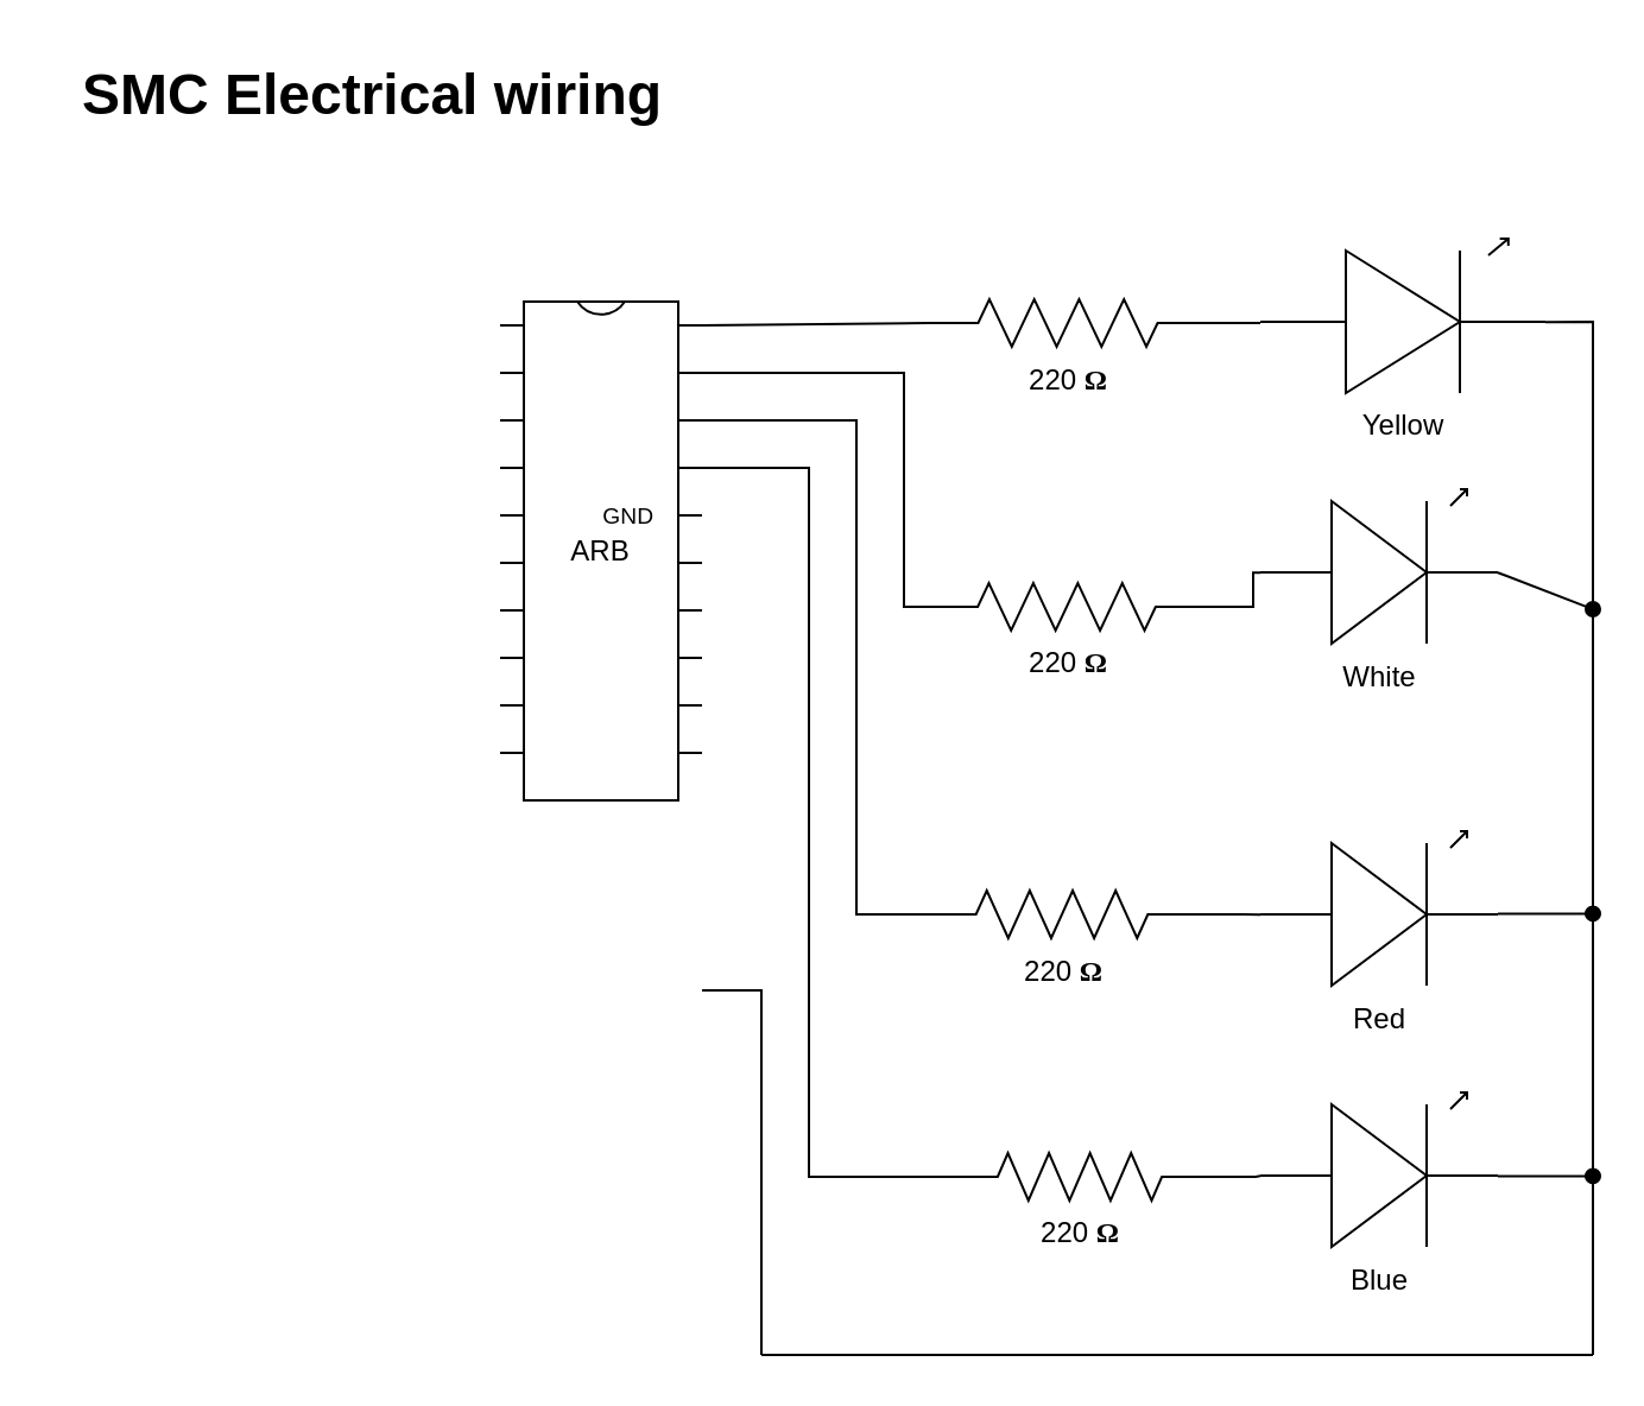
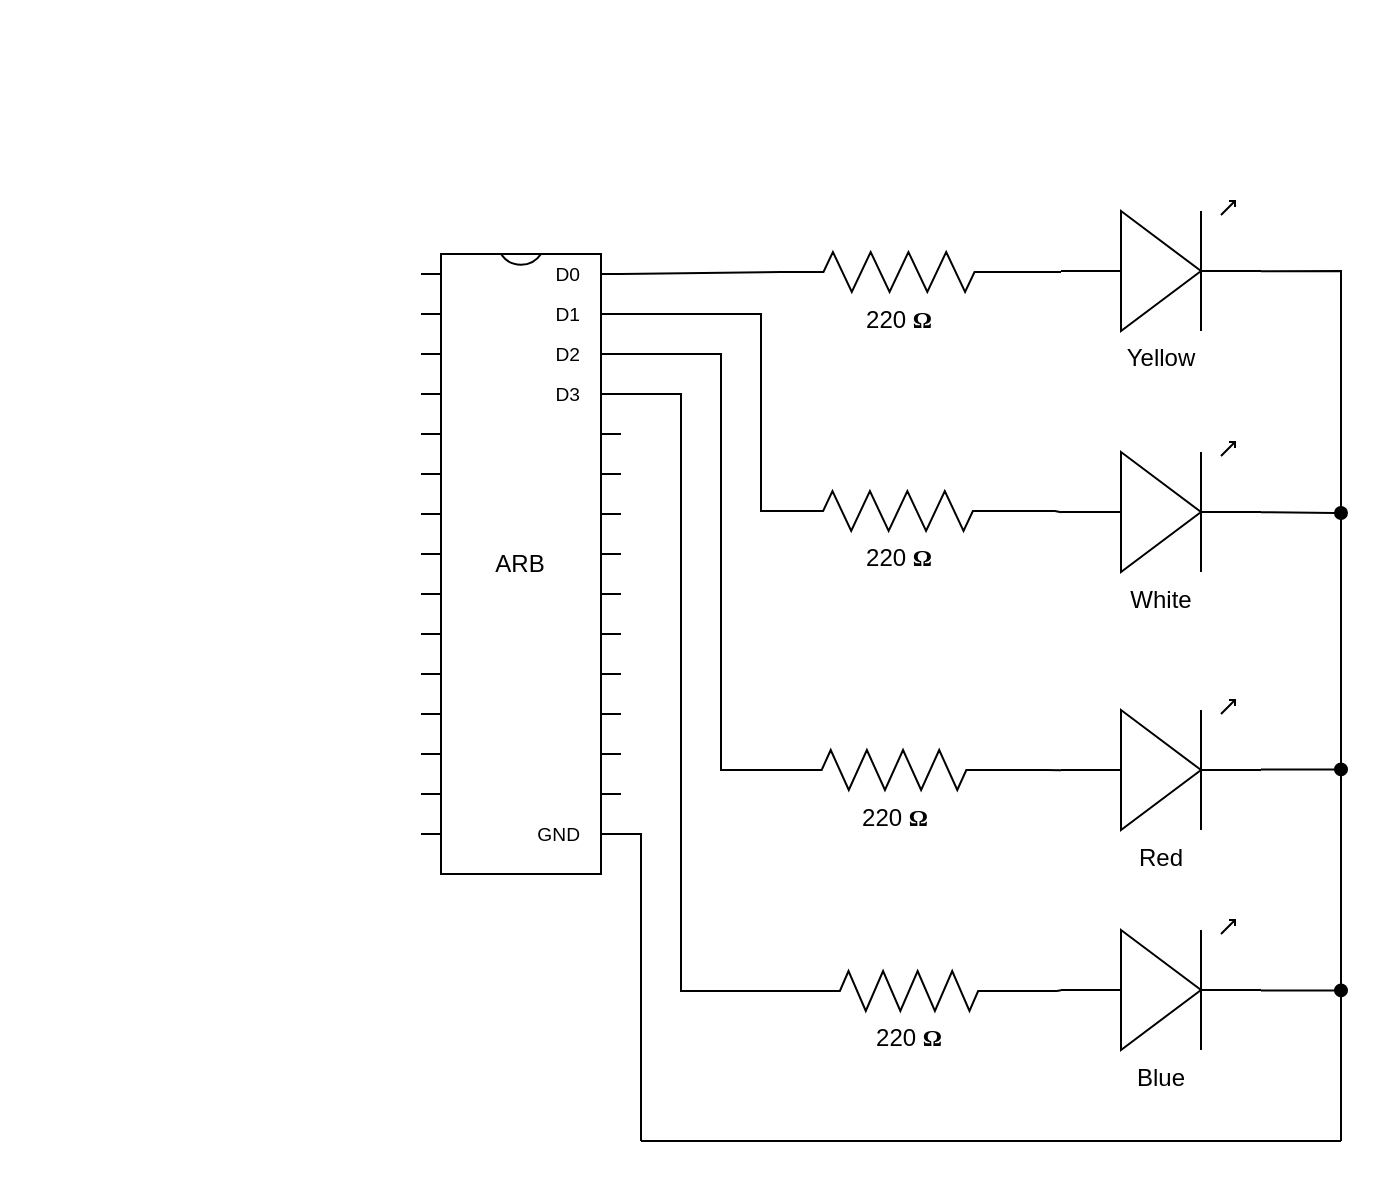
  <mxCell id="0" />
  <mxCell id="1" parent="0" />
- <mxCell id="2" value="Yellow" style="verticalLabelPosition=bottom;shadow=0;dashed=0;align=center;html=1;verticalAlign=top;shape=mxgraph.electrical.opto_electronics.led_1;pointerEvents=1;" vertex="1" parent="1"><mxGeometry x="530" y="100" width="120" height="65" as="geometry" /></mxCell>
- <mxCell id="3" value="White" style="verticalLabelPosition=bottom;shadow=0;dashed=0;align=center;html=1;verticalAlign=top;shape=mxgraph.electrical.opto_electronics.led_1;pointerEvents=1;" vertex="1" parent="1"><mxGeometry x="530" y="205.5" width="100" height="65" as="geometry" /></mxCell>
+ <mxCell id="2" value="Yellow" style="verticalLabelPosition=bottom;shadow=0;dashed=0;align=center;html=1;verticalAlign=top;shape=mxgraph.electrical.opto_electronics.led_1;pointerEvents=1;" vertex="1" parent="1"><mxGeometry x="530" y="100" width="100" height="65" as="geometry" /></mxCell>
+ <mxCell id="3" value="White" style="verticalLabelPosition=bottom;shadow=0;dashed=0;align=center;html=1;verticalAlign=top;shape=mxgraph.electrical.opto_electronics.led_1;pointerEvents=1;" vertex="1" parent="1"><mxGeometry x="530" y="220.5" width="100" height="65" as="geometry" /></mxCell>
  <mxCell id="4" value="Red" style="verticalLabelPosition=bottom;shadow=0;dashed=0;align=center;html=1;verticalAlign=top;shape=mxgraph.electrical.opto_electronics.led_1;pointerEvents=1;" vertex="1" parent="1"><mxGeometry x="530" y="349.5" width="100" height="65" as="geometry" /></mxCell>
  <mxCell id="5" value="Blue" style="verticalLabelPosition=bottom;shadow=0;dashed=0;align=center;html=1;verticalAlign=top;shape=mxgraph.electrical.opto_electronics.led_1;pointerEvents=1;" vertex="1" parent="1"><mxGeometry x="530" y="459.5" width="100" height="65" as="geometry" /></mxCell>
  <mxCell id="6" style="edgeStyle=orthogonalEdgeStyle;rounded=0;orthogonalLoop=1;jettySize=auto;html=1;exitX=1;exitY=0.5;exitDx=0;exitDy=0;exitPerimeter=0;entryX=0;entryY=0.54;entryDx=0;entryDy=0;entryPerimeter=0;endArrow=none;endFill=0;" edge="1" parent="1" source="7" target="2"><mxGeometry relative="1" as="geometry" /></mxCell>
  <mxCell id="7" value="220&amp;nbsp;&lt;b style=&quot;border-color: var(--border-color); font-family: Verdana;&quot;&gt;Ω&lt;/b&gt;" style="pointerEvents=1;verticalLabelPosition=bottom;shadow=0;dashed=0;align=center;html=1;verticalAlign=top;shape=mxgraph.electrical.resistors.resistor_2;" vertex="1" parent="1"><mxGeometry x="390" y="125.5" width="118" height="20" as="geometry" /></mxCell>
  <mxCell id="8" value="" style="edgeStyle=orthogonalEdgeStyle;rounded=0;orthogonalLoop=1;jettySize=auto;html=1;entryX=0;entryY=0.54;entryDx=0;entryDy=0;entryPerimeter=0;endArrow=none;endFill=0;" edge="1" parent="1" source="9" target="5"><mxGeometry relative="1" as="geometry" /></mxCell>
  <mxCell id="9" value="220&amp;nbsp;&lt;b style=&quot;border-color: var(--border-color); font-family: Verdana;&quot;&gt;Ω&lt;/b&gt;" style="pointerEvents=1;verticalLabelPosition=bottom;shadow=0;dashed=0;align=center;html=1;verticalAlign=top;shape=mxgraph.electrical.resistors.resistor_2;" vertex="1" parent="1"><mxGeometry x="400" y="485" width="108" height="20" as="geometry" /></mxCell>
  <mxCell id="10" value="" style="edgeStyle=orthogonalEdgeStyle;rounded=0;orthogonalLoop=1;jettySize=auto;html=1;entryX=0;entryY=0.54;entryDx=0;entryDy=0;entryPerimeter=0;endArrow=none;endFill=0;" edge="1" parent="1" source="11" target="4"><mxGeometry relative="1" as="geometry" /></mxCell>
  <mxCell id="11" value="220&amp;nbsp;&lt;b style=&quot;border-color: var(--border-color); font-family: Verdana;&quot;&gt;Ω&lt;/b&gt;" style="pointerEvents=1;verticalLabelPosition=bottom;shadow=0;dashed=0;align=center;html=1;verticalAlign=top;shape=mxgraph.electrical.resistors.resistor_2;" vertex="1" parent="1"><mxGeometry x="390" y="374.5" width="113" height="20" as="geometry" /></mxCell>
  <mxCell id="12" value="" style="edgeStyle=orthogonalEdgeStyle;rounded=0;orthogonalLoop=1;jettySize=auto;html=1;entryX=0;entryY=0.54;entryDx=0;entryDy=0;entryPerimeter=0;endArrow=none;endFill=0;" edge="1" parent="1" source="13" target="3"><mxGeometry relative="1" as="geometry" /></mxCell>
  <mxCell id="13" value="220&amp;nbsp;&lt;b style=&quot;border-color: var(--border-color); font-family: Verdana;&quot;&gt;Ω&lt;/b&gt;" style="pointerEvents=1;verticalLabelPosition=bottom;shadow=0;dashed=0;align=center;html=1;verticalAlign=top;shape=mxgraph.electrical.resistors.resistor_2;" vertex="1" parent="1"><mxGeometry x="390" y="245" width="117" height="20" as="geometry" /></mxCell>
- <mxCell id="14" value="SMC Electrical wiring" style="text;strokeColor=none;fillColor=none;html=1;fontSize=24;fontStyle=1;verticalAlign=middle;align=center;" vertex="1" parent="1"><mxGeometry x="20" y="20" width="271" height="40" as="geometry" /></mxCell>
- <mxCell id="15" value="ARB" style="shadow=0;dashed=0;align=center;html=1;strokeWidth=1;shape=mxgraph.electrical.logic_gates.dual_inline_ic;whiteSpace=wrap;movable=1;resizable=1;rotatable=1;deletable=1;editable=1;locked=0;connectable=1;fontStyle=0;pinSpacing=20;pinLabelType=cust;labelCount=30;labelNames=,,,,,,,,,,,,,,,GND,,,,,,,,,,,D3,D2,D1,D0;" vertex="1" parent="1"><mxGeometry x="210" y="126.5" width="85" height="210" as="geometry" /></mxCell>
+ <mxCell id="15" value="ARB" style="shadow=0;dashed=0;align=center;html=1;strokeWidth=1;shape=mxgraph.electrical.logic_gates.dual_inline_ic;whiteSpace=wrap;movable=1;resizable=1;rotatable=1;deletable=1;editable=1;locked=0;connectable=1;fontStyle=0;pinSpacing=20;pinLabelType=cust;labelCount=30;labelNames=,,,,,,,,,,,,,,,GND,,,,,,,,,,,D3,D2,D1,D0;" vertex="1" parent="1"><mxGeometry x="210" y="126.5" width="100" height="310" as="geometry" /></mxCell>
  <mxCell id="16" value="" style="endArrow=none;html=1;rounded=0;entryX=0;entryY=0.5;entryDx=0;entryDy=0;entryPerimeter=0;exitX=1;exitY=0;exitDx=0;exitDy=10;exitPerimeter=0;" edge="1" parent="1" source="15" target="7"><mxGeometry width="50" height="50" relative="1" as="geometry"><mxPoint x="360" y="300" as="sourcePoint" /><mxPoint x="410" y="250" as="targetPoint" /></mxGeometry></mxCell>
  <mxCell id="17" value="" style="endArrow=none;html=1;rounded=0;exitX=1;exitY=0;exitDx=0;exitDy=30;exitPerimeter=0;entryX=0;entryY=0.5;entryDx=0;entryDy=0;entryPerimeter=0;edgeStyle=orthogonalEdgeStyle;" edge="1" parent="1" source="15" target="13"><mxGeometry width="50" height="50" relative="1" as="geometry"><mxPoint x="350" y="300" as="sourcePoint" /><mxPoint x="400" y="250" as="targetPoint" /><Array as="points"><mxPoint x="380" y="157" /><mxPoint x="380" y="255" /></Array></mxGeometry></mxCell>
  <mxCell id="18" value="" style="endArrow=none;html=1;rounded=0;entryX=0;entryY=0.5;entryDx=0;entryDy=0;entryPerimeter=0;edgeStyle=orthogonalEdgeStyle;exitX=1;exitY=0;exitDx=0;exitDy=50;exitPerimeter=0;" edge="1" parent="1" source="15" target="11"><mxGeometry width="50" height="50" relative="1" as="geometry"><mxPoint x="330" y="170" as="sourcePoint" /><mxPoint x="400" y="250" as="targetPoint" /><Array as="points"><mxPoint x="360" y="177" /><mxPoint x="360" y="385" /></Array></mxGeometry></mxCell>
  <mxCell id="19" value="" style="endArrow=none;html=1;rounded=0;entryX=0;entryY=0.5;entryDx=0;entryDy=0;entryPerimeter=0;edgeStyle=orthogonalEdgeStyle;exitX=1;exitY=0;exitDx=0;exitDy=70;exitPerimeter=0;" edge="1" parent="1" source="15" target="9"><mxGeometry width="50" height="50" relative="1" as="geometry"><mxPoint x="320" y="200" as="sourcePoint" /><mxPoint x="400" y="360" as="targetPoint" /><Array as="points"><mxPoint x="340" y="197" /><mxPoint x="340" y="495" /></Array></mxGeometry></mxCell>
  <mxCell id="20" value="" style="endArrow=none;html=1;rounded=0;exitX=1;exitY=0.54;exitDx=0;exitDy=0;exitPerimeter=0;" edge="1" parent="1" source="2"><mxGeometry width="50" height="50" relative="1" as="geometry"><mxPoint x="610" y="290" as="sourcePoint" /><mxPoint x="670" y="570" as="targetPoint" /><Array as="points"><mxPoint x="670" y="135" /></Array></mxGeometry></mxCell>
  <mxCell id="21" value="" style="endArrow=oval;html=1;rounded=0;exitX=1;exitY=0.54;exitDx=0;exitDy=0;exitPerimeter=0;endFill=1;" edge="1" parent="1" source="3"><mxGeometry width="50" height="50" relative="1" as="geometry"><mxPoint x="730" y="265" as="sourcePoint" /><mxPoint x="670" y="256" as="targetPoint" /></mxGeometry></mxCell>
  <mxCell id="22" value="" style="endArrow=oval;html=1;rounded=0;exitX=1;exitY=0.54;exitDx=0;exitDy=0;exitPerimeter=0;endFill=1;" edge="1" parent="1"><mxGeometry width="50" height="50" relative="1" as="geometry"><mxPoint x="630" y="494.71" as="sourcePoint" /><mxPoint x="670" y="494.71" as="targetPoint" /></mxGeometry></mxCell>
  <mxCell id="23" value="" style="endArrow=oval;html=1;rounded=0;exitX=1;exitY=0.54;exitDx=0;exitDy=0;exitPerimeter=0;endFill=1;" edge="1" parent="1"><mxGeometry width="50" height="50" relative="1" as="geometry"><mxPoint x="630" y="384.21" as="sourcePoint" /><mxPoint x="670" y="384.21" as="targetPoint" /></mxGeometry></mxCell>
  <mxCell id="24" value="" style="endArrow=none;html=1;rounded=0;" edge="1" parent="1"><mxGeometry width="50" height="50" relative="1" as="geometry"><mxPoint x="320" y="570" as="sourcePoint" /><mxPoint x="670" y="570" as="targetPoint" /></mxGeometry></mxCell>
  <mxCell id="25" value="" style="endArrow=none;html=1;rounded=0;edgeStyle=orthogonalEdgeStyle;entryX=1;entryY=0;entryDx=0;entryDy=290;entryPerimeter=0;" edge="1" parent="1" target="15"><mxGeometry width="50" height="50" relative="1" as="geometry"><mxPoint x="320" y="570" as="sourcePoint" /><mxPoint x="320" y="420" as="targetPoint" /><Array as="points"><mxPoint x="320" y="416" /></Array></mxGeometry></mxCell>
